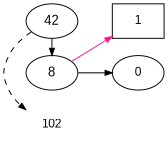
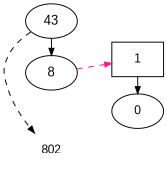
  digraph {
    fontname="Liberation Sans"
    rankdir=LR
    node [fontname="Liberation Sans"]
    edge [fontname="Liberation Sans" style=solid arrowsize=.75 color=black]
    T [style=invis]
    0 [fontsize=12 shape=ellipse]
    1 [fontsize=12 shape=box]
-   102 [fontsize=12 shape=plaintext]
+   102 [fontsize=12 shape=plaintext label=802]
    8
-   43 [label=42]
+   43
    subgraph sub_1 {
      rank=same
      subgraph sub_2 {
        rank=same
        T
      }
      subgraph sub_3 {
        rank=same
        0
      }
      subgraph sub_4 {
        rank=same
        1
      }
    }
    subgraph sub_5 {
      rank=same
      8
      43
      subgraph sub_6 {
        rank=same
        102
      }
    }
    102 -> T [style=invis arrowsize="" color=""]
-   8 -> 0
-   8 -> 1 [color=deeppink]
+   1 -> 0
+   8 -> 1 [color=deeppink style=dashed]
    43 -> 102 [style=dashed]
    43 -> 8
  }
